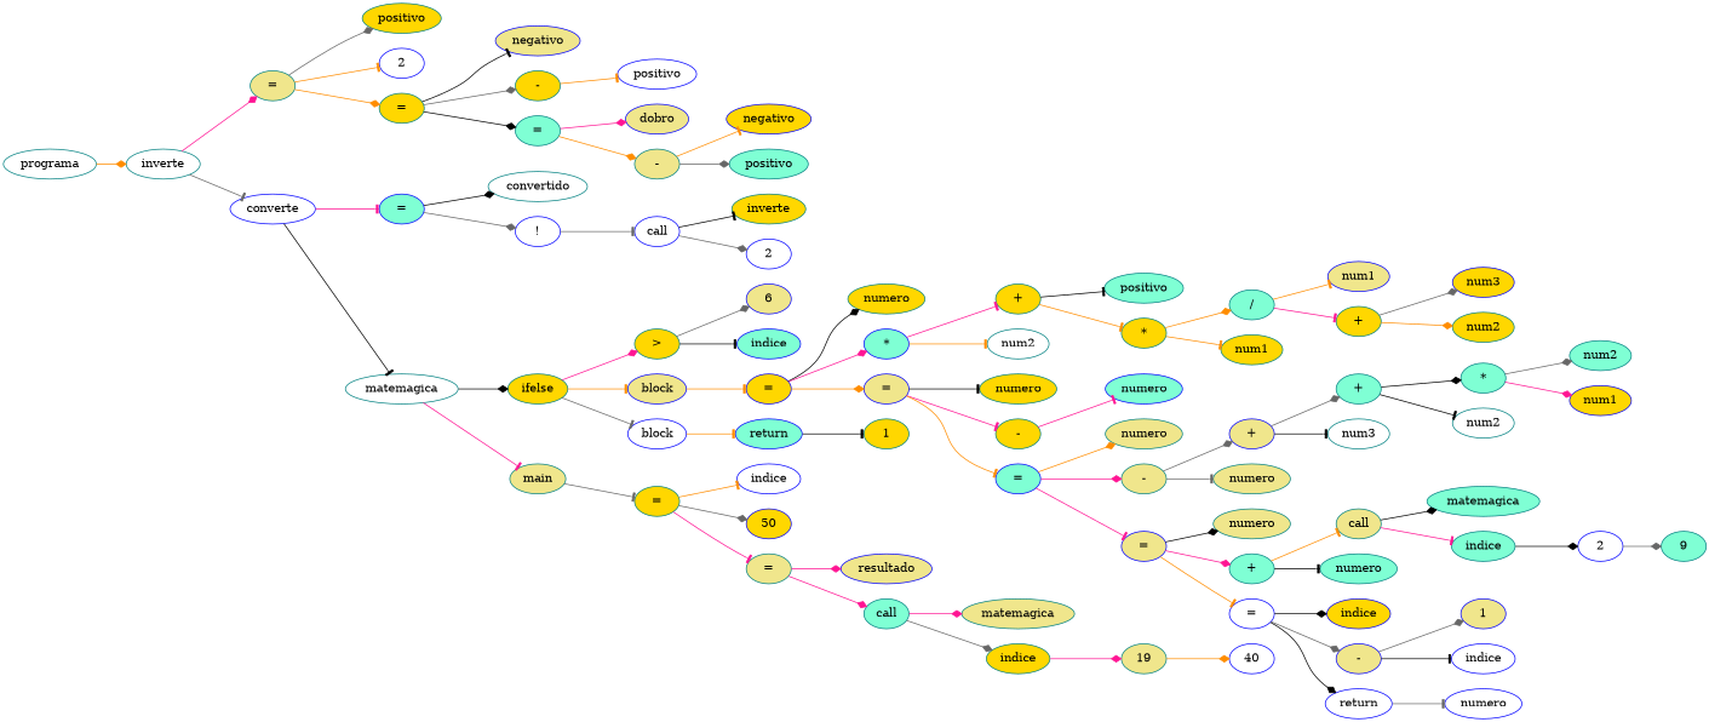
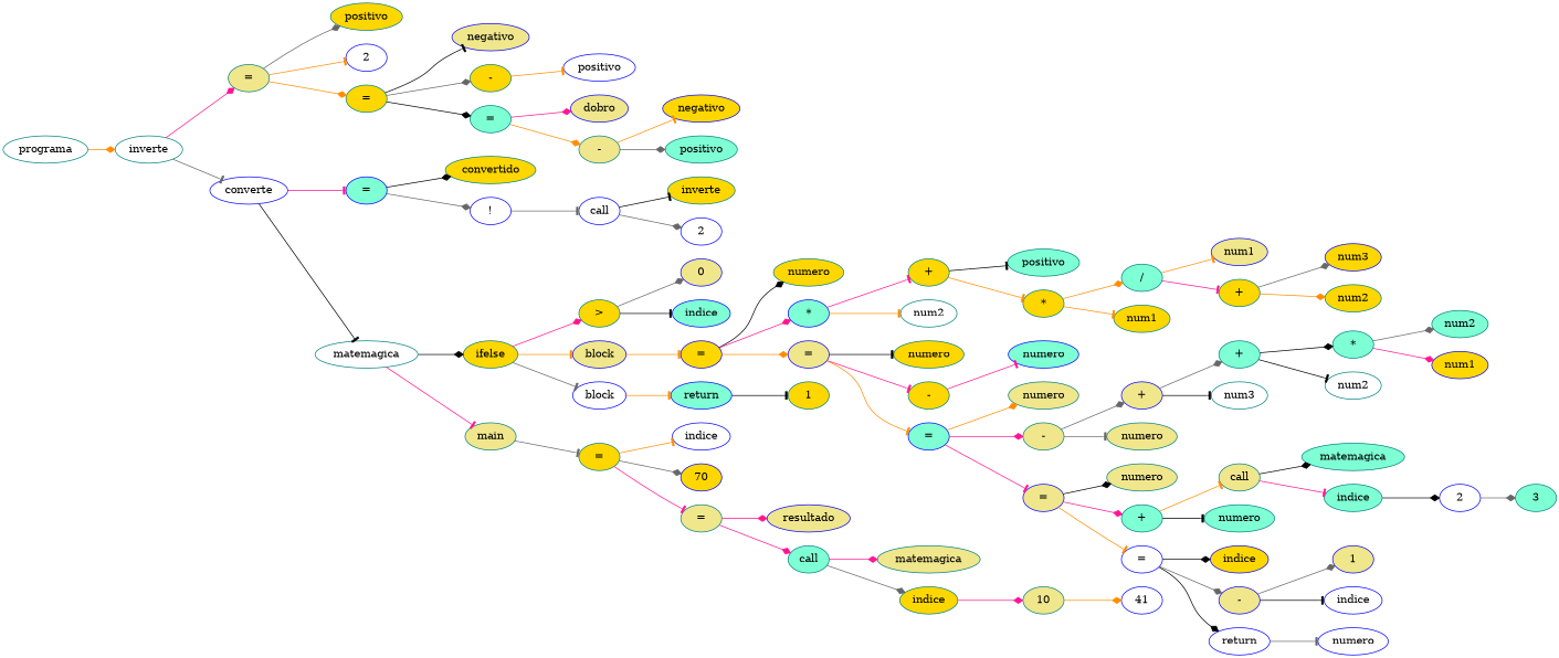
  digraph {
    rankdir=LR
    node [color=teal fillcolor=gold style=filled]
    edge [arrowhead=diamond color=darkorange]
    n1 [fillcolor=white label=programa]
    n2 [fillcolor=white label=inverte]
    n3 [fillcolor=khaki label="="]
    n4 [color=blue fillcolor=white label=converte]
    n5 [label=positivo]
    n6 [color=blue fillcolor=white label=2]
    n7 [label="="]
    n8 [color=blue fillcolor=aquamarine label="="]
    n9 [fillcolor=white label=matemagica]
    n10 [color=blue fillcolor=khaki label=negativo]
    n11 [label="-"]
    n12 [fillcolor=aquamarine label="="]
    n13 [color=blue fillcolor=white label=positivo]
    n14 [color=blue fillcolor=khaki label=dobro]
    n15 [fillcolor=khaki label="-"]
    n16 [color=blue label=negativo]
    n17 [fillcolor=aquamarine label=positivo]
-   n18 [fillcolor=white label=convertido]
+   n18 [label=convertido]
    n19 [color=blue fillcolor=white label="!"]
    n20 [label=ifelse]
    n21 [fillcolor=khaki label=main]
    n22 [color=blue fillcolor=white label=call]
    n23 [label=inverte]
    n24 [color=blue fillcolor=white label=2]
    n25 [label=">"]
    n26 [color=blue fillcolor=khaki label=block]
    n27 [color=blue fillcolor=white label=block]
    n28 [label="="]
-   n29 [color=blue fillcolor=khaki label=6]
+   n29 [color=blue fillcolor=khaki label=0]
    n30 [color=blue fillcolor=aquamarine label=indice]
    n31 [color=blue label="="]
    n32 [color=blue fillcolor=aquamarine label=return]
    n33 [label=numero]
    n34 [color=blue fillcolor=aquamarine label="*"]
    n35 [color=blue fillcolor=khaki label="="]
    n36 [label="+"]
    n37 [fillcolor=white label=num2]
    n38 [label=numero]
    n39 [label="-"]
    n40 [color=blue fillcolor=aquamarine label="="]
    n41 [fillcolor=aquamarine label=positivo]
    n42 [label="*"]
    n43 [fillcolor=aquamarine label="/"]
    n44 [label=num1]
    n45 [color=blue fillcolor=khaki label=num1]
    n46 [label="+"]
    n47 [color=blue label=num3]
    n48 [label=num2]
    n49 [color=blue fillcolor=aquamarine label=numero]
    n50 [fillcolor=khaki label=numero]
    n51 [fillcolor=khaki label="-"]
    n52 [color=blue fillcolor=khaki label="="]
    n53 [color=blue fillcolor=khaki label="+"]
    n54 [fillcolor=khaki label=numero]
    n55 [fillcolor=khaki label=numero]
    n56 [fillcolor=aquamarine label="+"]
    n57 [color=blue fillcolor=white label="="]
    n58 [fillcolor=aquamarine label="+"]
    n59 [fillcolor=white label=num3]
    n60 [fillcolor=aquamarine label="*"]
    n61 [fillcolor=white label=num2]
    n62 [fillcolor=aquamarine label=num2]
    n63 [color=blue label=num1]
    n64 [fillcolor=khaki label=call]
    n65 [fillcolor=aquamarine label=numero]
    n66 [color=blue label=indice]
    n67 [color=blue fillcolor=khaki label="-"]
    n68 [color=blue fillcolor=white label=return]
    n69 [fillcolor=aquamarine label=matemagica]
    n70 [fillcolor=aquamarine label=indice]
    n71 [color=blue fillcolor=white label=2]
-   n72 [fillcolor=aquamarine label=9]
+   n72 [fillcolor=aquamarine label=3]
    n73 [color=blue fillcolor=khaki label=1]
    n74 [color=blue fillcolor=white label=indice]
    n75 [color=blue fillcolor=white label=numero]
    n76 [label=1]
    n77 [color=blue fillcolor=white label=indice]
-   n78 [color=blue label=50]
+   n78 [color=blue label=70]
    n79 [fillcolor=khaki label="="]
    n80 [color=blue fillcolor=khaki label=resultado]
    n81 [fillcolor=aquamarine label=call]
    n82 [fillcolor=khaki label=matemagica]
    n83 [label=indice]
-   n84 [fillcolor=khaki label=19]
-   n85 [color=blue fillcolor=white label=40]
+   n84 [fillcolor=khaki label=10]
+   n85 [color=blue fillcolor=white label=41]
    n1 -> n2
    n2 -> n3 [color=deeppink]
    n2 -> n4 [arrowhead=tee color=gray40]
    n3 -> n5 [color=gray40]
    n3 -> n6 [arrowhead=tee]
    n3 -> n7
    n4 -> n8 [arrowhead=tee color=deeppink]
    n4 -> n9 [arrowhead=tee color=black]
    n7 -> n10 [arrowhead=tee color=black]
    n7 -> n11 [color=gray40]
    n7 -> n12 [color=black]
    n8 -> n18 [color=black]
    n8 -> n19 [color=gray40]
    n9 -> n20 [color=black]
    n9 -> n21 [arrowhead=tee color=deeppink]
    n11 -> n13 [arrowhead=tee]
    n12 -> n14 [color=deeppink]
    n12 -> n15
    n15 -> n16 [arrowhead=tee]
    n15 -> n17 [color=gray40]
    n19 -> n22 [arrowhead=tee color=gray40]
    n20 -> n25 [color=deeppink]
    n20 -> n26 [arrowhead=tee]
    n20 -> n27 [arrowhead=tee color=gray40]
    n21 -> n28 [arrowhead=tee color=gray40]
    n22 -> n23 [arrowhead=tee color=black]
    n22 -> n24 [color=gray40]
    n25 -> n29 [color=gray40]
    n25 -> n30 [arrowhead=tee color=black]
    n26 -> n31 [arrowhead=tee]
    n27 -> n32 [arrowhead=tee]
    n28 -> n77 [arrowhead=tee]
    n28 -> n78 [color=gray40]
    n28 -> n79 [arrowhead=tee color=deeppink]
    n31 -> n33 [color=black]
    n31 -> n34 [color=deeppink]
    n31 -> n35
    n32 -> n76 [arrowhead=tee color=black]
    n34 -> n36 [arrowhead=tee color=deeppink]
    n34 -> n37 [arrowhead=tee]
    n35 -> n38 [arrowhead=tee color=black]
    n35 -> n39 [arrowhead=tee color=deeppink]
    n35 -> n40 [arrowhead=tee]
    n36 -> n41 [arrowhead=tee color=black]
    n36 -> n42 [arrowhead=tee]
    n39 -> n49 [arrowhead=tee color=deeppink]
    n40 -> n50
    n40 -> n51 [color=deeppink]
    n40 -> n52 [arrowhead=tee color=deeppink]
    n42 -> n43
    n42 -> n44 [arrowhead=tee]
    n43 -> n45 [arrowhead=tee]
    n43 -> n46 [arrowhead=tee color=deeppink]
    n46 -> n47 [color=gray40]
    n46 -> n48
    n51 -> n53 [color=gray40]
    n51 -> n54 [arrowhead=tee color=gray40]
    n52 -> n55 [color=black]
    n52 -> n56 [color=deeppink]
    n52 -> n57 [arrowhead=tee]
    n53 -> n58 [color=gray40]
    n53 -> n59 [arrowhead=tee color=black]
    n56 -> n64 [arrowhead=tee]
    n56 -> n65 [arrowhead=tee color=black]
    n57 -> n66 [color=black]
    n57 -> n67 [color=gray40]
    n57 -> n68 [color=black]
    n58 -> n60 [color=black]
    n58 -> n61 [arrowhead=tee color=black]
    n60 -> n62 [color=gray40]
    n60 -> n63 [color=deeppink]
    n64 -> n69 [color=black]
    n64 -> n70 [arrowhead=tee color=deeppink]
    n67 -> n73 [color=gray40]
    n67 -> n74 [arrowhead=tee color=black]
    n68 -> n75 [arrowhead=tee color=gray40]
    n70 -> n71 [color=black]
    n71 -> n72 [color=gray40]
    n79 -> n80 [color=deeppink]
    n79 -> n81 [color=deeppink]
    n81 -> n82 [color=deeppink]
    n81 -> n83 [color=gray40]
    n83 -> n84 [color=deeppink]
    n84 -> n85
  }
